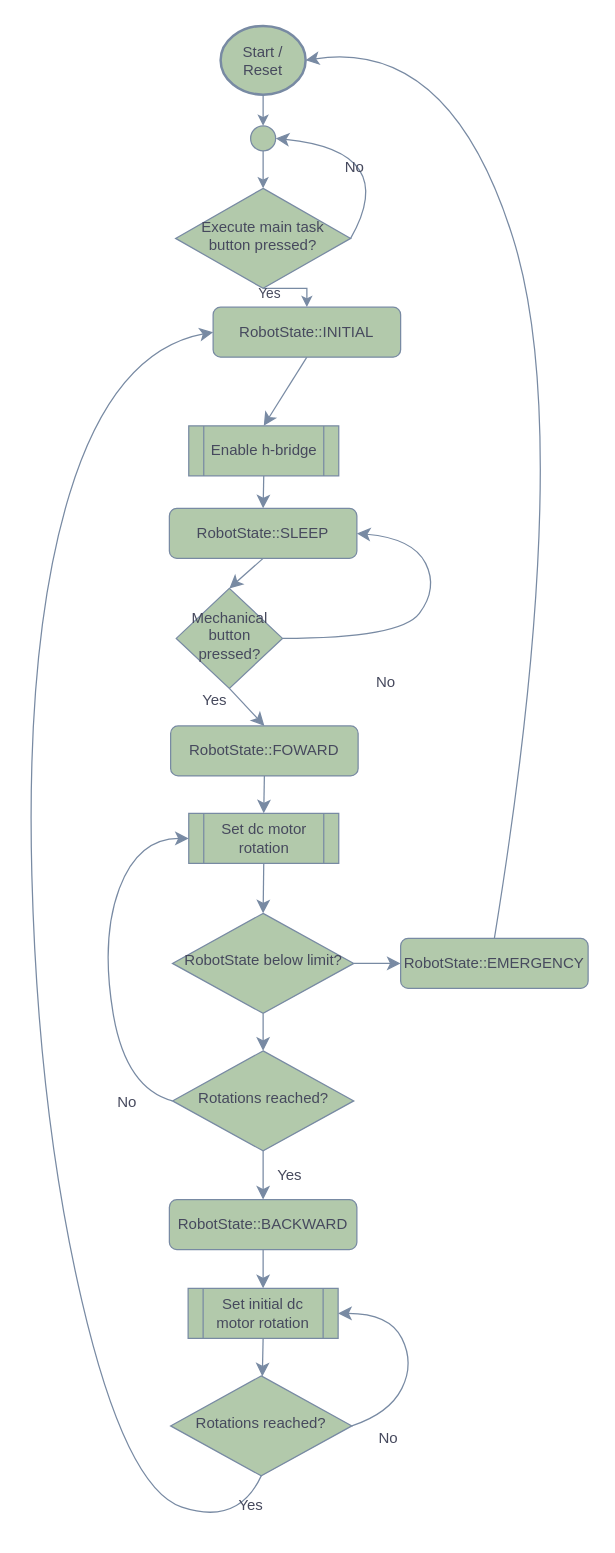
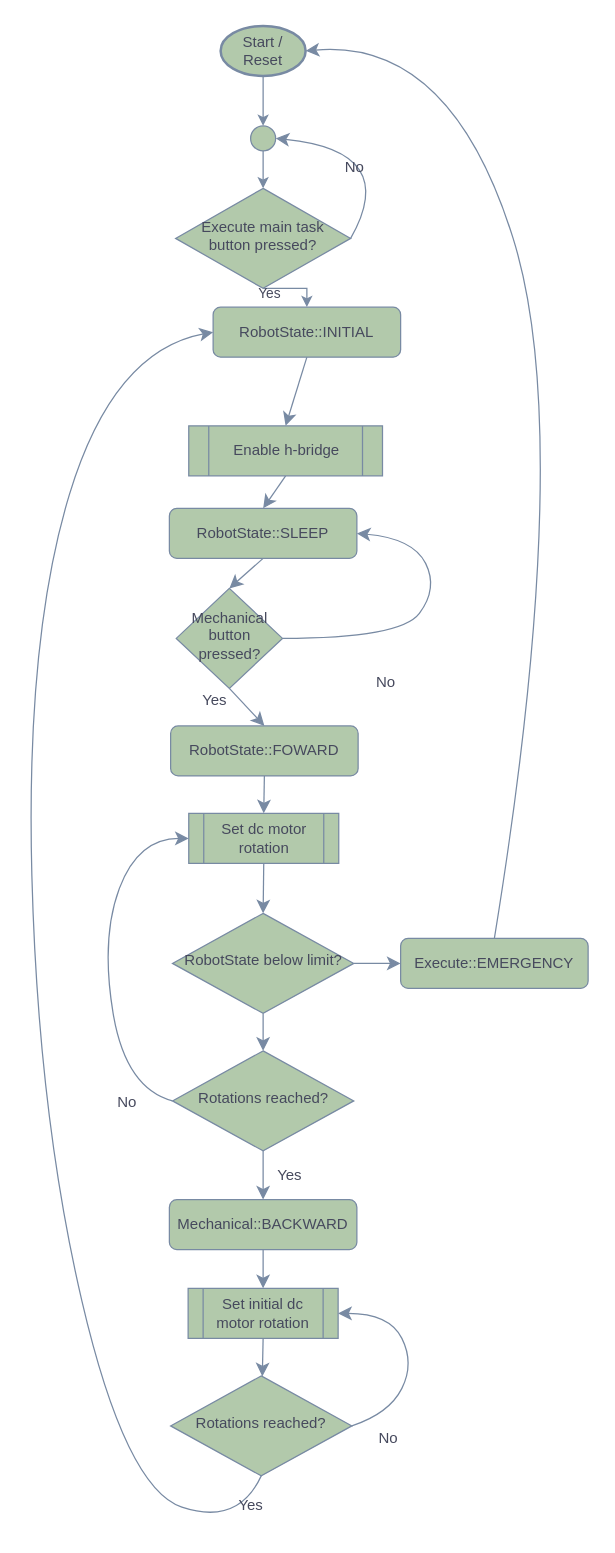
  <mxCell id="0" />
  <mxCell id="1" parent="0" />
  <mxCell id="2" style="edgeStyle=none;curved=1;rounded=0;orthogonalLoop=1;jettySize=auto;html=1;exitX=0.5;exitY=1;exitDx=0;exitDy=0;entryX=0.5;entryY=0;entryDx=0;entryDy=0;fontSize=12;startSize=8;endSize=8;labelBackgroundColor=none;strokeColor=#788AA3;fontColor=default;" edge="1" parent="1" source="3" target="5"><mxGeometry relative="1" as="geometry" /></mxCell>
  <mxCell id="3" value="RobotState::INITIAL" style="rounded=1;whiteSpace=wrap;html=1;fontSize=12;glass=0;strokeWidth=1;shadow=0;labelBackgroundColor=none;fillColor=#B2C9AB;strokeColor=#788AA3;fontColor=#46495D;" parent="1" vertex="1"><mxGeometry x="170" y="245" width="150" height="40" as="geometry" /></mxCell>
  <mxCell id="4" style="edgeStyle=none;curved=1;rounded=0;orthogonalLoop=1;jettySize=auto;html=1;exitX=0.5;exitY=1;exitDx=0;exitDy=0;entryX=0.5;entryY=0;entryDx=0;entryDy=0;strokeColor=#788AA3;fontSize=12;fontColor=default;startSize=8;endSize=8;fillColor=#B2C9AB;labelBackgroundColor=none;" edge="1" parent="1" source="5" target="16"><mxGeometry relative="1" as="geometry" /></mxCell>
- <mxCell id="5" value="Enable h-bridge" style="shape=process;whiteSpace=wrap;html=1;backgroundOutline=1;labelBackgroundColor=none;fillColor=#B2C9AB;strokeColor=#788AA3;fontColor=#46495D;" parent="1" vertex="1"><mxGeometry x="150.5" y="340" width="120" height="40" as="geometry" /></mxCell>
+ <mxCell id="5" value="Enable h-bridge" style="shape=process;whiteSpace=wrap;html=1;backgroundOutline=1;labelBackgroundColor=none;fillColor=#B2C9AB;strokeColor=#788AA3;fontColor=#46495D;" parent="1" vertex="1"><mxGeometry x="150.5" y="340" width="155" height="40" as="geometry" /></mxCell>
  <mxCell id="6" style="edgeStyle=orthogonalEdgeStyle;rounded=0;orthogonalLoop=1;jettySize=auto;html=1;exitX=0.5;exitY=1;exitDx=0;exitDy=0;exitPerimeter=0;entryX=0.5;entryY=0;entryDx=0;entryDy=0;labelBackgroundColor=none;strokeColor=#788AA3;fontColor=default;" parent="1" source="7" target="14" edge="1"><mxGeometry relative="1" as="geometry" /></mxCell>
- <mxCell id="7" value="Start / Reset" style="strokeWidth=2;html=1;shape=mxgraph.flowchart.start_1;whiteSpace=wrap;labelBackgroundColor=none;fillColor=#B2C9AB;strokeColor=#788AA3;fontColor=#46495D;" parent="1" vertex="1"><mxGeometry x="176" y="20" width="68" height="55" as="geometry" /></mxCell>
+ <mxCell id="7" value="Start / Reset" style="strokeWidth=2;html=1;shape=mxgraph.flowchart.start_1;whiteSpace=wrap;labelBackgroundColor=none;fillColor=#B2C9AB;strokeColor=#788AA3;fontColor=#46495D;" parent="1" vertex="1"><mxGeometry x="176" y="20" width="68" height="40" as="geometry" /></mxCell>
  <mxCell id="8" style="edgeStyle=orthogonalEdgeStyle;rounded=0;orthogonalLoop=1;jettySize=auto;html=1;exitX=0.5;exitY=1;exitDx=0;exitDy=0;entryX=0.5;entryY=0;entryDx=0;entryDy=0;labelBackgroundColor=none;strokeColor=#788AA3;fontColor=default;" parent="1" source="12" target="3" edge="1"><mxGeometry relative="1" as="geometry" /></mxCell>
  <mxCell id="9" value="Yes" style="edgeLabel;html=1;align=center;verticalAlign=middle;resizable=0;points=[];labelBackgroundColor=none;fontColor=#46495D;" parent="8" vertex="1" connectable="0"><mxGeometry x="-0.15" y="-3" relative="1" as="geometry"><mxPoint x="-17" as="offset" /></mxGeometry></mxCell>
  <mxCell id="10" style="edgeStyle=none;curved=1;rounded=0;orthogonalLoop=1;jettySize=auto;html=1;exitX=1;exitY=0.5;exitDx=0;exitDy=0;entryX=1;entryY=0.5;entryDx=0;entryDy=0;strokeColor=#788AA3;fontSize=12;fontColor=default;startSize=8;endSize=8;fillColor=#B2C9AB;labelBackgroundColor=none;" edge="1" parent="1" source="12" target="14"><mxGeometry relative="1" as="geometry"><Array as="points"><mxPoint x="320" y="120" /></Array></mxGeometry></mxCell>
  <mxCell id="11" value="No" style="edgeLabel;html=1;align=center;verticalAlign=middle;resizable=0;points=[];;fontSize=12;strokeColor=#788AA3;fontColor=#46495D;fillColor=#B2C9AB;labelBackgroundColor=none;" vertex="1" connectable="0" parent="10"><mxGeometry x="0.289" y="16" relative="1" as="geometry"><mxPoint as="offset" /></mxGeometry></mxCell>
  <mxCell id="12" value="Execute main task button pressed?" style="rhombus;whiteSpace=wrap;html=1;shadow=0;fontFamily=Helvetica;fontSize=12;align=center;strokeWidth=1;spacing=6;spacingTop=-4;labelBackgroundColor=none;fillColor=#B2C9AB;strokeColor=#788AA3;fontColor=#46495D;" parent="1" vertex="1"><mxGeometry x="140" y="150" width="140" height="80" as="geometry" /></mxCell>
  <mxCell id="13" style="edgeStyle=orthogonalEdgeStyle;rounded=0;orthogonalLoop=1;jettySize=auto;html=1;exitX=0.5;exitY=1;exitDx=0;exitDy=0;entryX=0.5;entryY=0;entryDx=0;entryDy=0;labelBackgroundColor=none;strokeColor=#788AA3;fontColor=default;" parent="1" source="14" target="12" edge="1"><mxGeometry relative="1" as="geometry" /></mxCell>
  <mxCell id="14" value="" style="ellipse;whiteSpace=wrap;html=1;aspect=fixed;labelBackgroundColor=none;fillColor=#B2C9AB;strokeColor=#788AA3;fontColor=#46495D;" parent="1" vertex="1"><mxGeometry x="200" y="100" width="20" height="20" as="geometry" /></mxCell>
  <mxCell id="15" style="edgeStyle=none;curved=1;rounded=0;orthogonalLoop=1;jettySize=auto;html=1;exitX=0.5;exitY=1;exitDx=0;exitDy=0;entryX=0.5;entryY=0;entryDx=0;entryDy=0;strokeColor=#788AA3;fontSize=12;fontColor=default;startSize=8;endSize=8;fillColor=#B2C9AB;labelBackgroundColor=none;" edge="1" parent="1" source="16" target="21"><mxGeometry relative="1" as="geometry" /></mxCell>
  <mxCell id="16" value="RobotState::SLEEP" style="rounded=1;whiteSpace=wrap;html=1;fontSize=12;glass=0;strokeWidth=1;shadow=0;labelBackgroundColor=none;fillColor=#B2C9AB;strokeColor=#788AA3;fontColor=#46495D;" vertex="1" parent="1"><mxGeometry x="135" y="406" width="150" height="40" as="geometry" /></mxCell>
  <mxCell id="17" style="edgeStyle=none;curved=1;rounded=0;orthogonalLoop=1;jettySize=auto;html=1;exitX=0.5;exitY=1;exitDx=0;exitDy=0;entryX=0.5;entryY=0;entryDx=0;entryDy=0;strokeColor=#788AA3;fontSize=12;fontColor=default;startSize=8;endSize=8;fillColor=#B2C9AB;labelBackgroundColor=none;" edge="1" parent="1" source="21" target="23"><mxGeometry relative="1" as="geometry" /></mxCell>
  <mxCell id="18" value="Yes" style="edgeLabel;html=1;align=center;verticalAlign=middle;resizable=0;points=[];;fontSize=12;strokeColor=#788AA3;fontColor=#46495D;fillColor=#B2C9AB;labelBackgroundColor=none;" vertex="1" connectable="0" parent="17"><mxGeometry x="-0.366" relative="1" as="geometry"><mxPoint x="-21" as="offset" /></mxGeometry></mxCell>
  <mxCell id="19" style="edgeStyle=none;curved=1;rounded=0;orthogonalLoop=1;jettySize=auto;html=1;exitX=1;exitY=0.5;exitDx=0;exitDy=0;entryX=1;entryY=0.5;entryDx=0;entryDy=0;strokeColor=#788AA3;fontSize=12;fontColor=default;startSize=8;endSize=8;fillColor=#B2C9AB;labelBackgroundColor=none;" edge="1" parent="1" source="21" target="16"><mxGeometry relative="1" as="geometry"><Array as="points"><mxPoint x="320" y="510" /><mxPoint x="350" y="470" /><mxPoint x="330" y="430" /></Array></mxGeometry></mxCell>
  <mxCell id="20" value="No" style="edgeLabel;html=1;align=center;verticalAlign=middle;resizable=0;points=[];;fontSize=12;strokeColor=#788AA3;fontColor=#46495D;fillColor=#B2C9AB;labelBackgroundColor=none;" vertex="1" connectable="0" parent="19"><mxGeometry x="0.397" y="17" relative="1" as="geometry"><mxPoint x="-19" y="84" as="offset" /></mxGeometry></mxCell>
  <mxCell id="21" value="Mechanical button pressed?" style="rhombus;whiteSpace=wrap;html=1;shadow=0;fontFamily=Helvetica;fontSize=12;align=center;strokeWidth=1;spacing=6;spacingTop=-4;labelBackgroundColor=none;fillColor=#B2C9AB;strokeColor=#788AA3;fontColor=#46495D;" vertex="1" parent="1"><mxGeometry x="140.5" y="470" width="85" height="80" as="geometry" /></mxCell>
  <mxCell id="22" style="edgeStyle=none;curved=1;rounded=0;orthogonalLoop=1;jettySize=auto;html=1;exitX=0.5;exitY=1;exitDx=0;exitDy=0;entryX=0.5;entryY=0;entryDx=0;entryDy=0;strokeColor=#788AA3;fontSize=12;fontColor=default;startSize=8;endSize=8;fillColor=#B2C9AB;labelBackgroundColor=none;" edge="1" parent="1" source="23" target="25"><mxGeometry relative="1" as="geometry" /></mxCell>
  <mxCell id="23" value="RobotState::FOWARD" style="rounded=1;whiteSpace=wrap;html=1;fontSize=12;glass=0;strokeWidth=1;shadow=0;labelBackgroundColor=none;fillColor=#B2C9AB;strokeColor=#788AA3;fontColor=#46495D;" vertex="1" parent="1"><mxGeometry x="136" y="580" width="150" height="40" as="geometry" /></mxCell>
  <mxCell id="24" style="edgeStyle=none;curved=1;rounded=0;orthogonalLoop=1;jettySize=auto;html=1;exitX=0.5;exitY=1;exitDx=0;exitDy=0;entryX=0.5;entryY=0;entryDx=0;entryDy=0;strokeColor=#788AA3;fontSize=12;fontColor=default;startSize=8;endSize=8;fillColor=#B2C9AB;labelBackgroundColor=none;" edge="1" parent="1" source="25" target="28"><mxGeometry relative="1" as="geometry" /></mxCell>
  <mxCell id="25" value="Set dc motor rotation" style="shape=process;whiteSpace=wrap;html=1;backgroundOutline=1;labelBackgroundColor=none;fillColor=#B2C9AB;strokeColor=#788AA3;fontColor=#46495D;" vertex="1" parent="1"><mxGeometry x="150.5" y="650" width="120" height="40" as="geometry" /></mxCell>
  <mxCell id="26" style="edgeStyle=none;curved=1;rounded=0;orthogonalLoop=1;jettySize=auto;html=1;exitX=0.5;exitY=1;exitDx=0;exitDy=0;entryX=0.5;entryY=0;entryDx=0;entryDy=0;strokeColor=#788AA3;fontSize=12;fontColor=default;startSize=8;endSize=8;fillColor=#B2C9AB;labelBackgroundColor=none;" edge="1" parent="1" source="28" target="33"><mxGeometry relative="1" as="geometry" /></mxCell>
  <mxCell id="27" style="edgeStyle=none;curved=1;rounded=0;orthogonalLoop=1;jettySize=auto;html=1;exitX=1;exitY=0.5;exitDx=0;exitDy=0;entryX=0;entryY=0.5;entryDx=0;entryDy=0;strokeColor=#788AA3;fontSize=12;fontColor=default;startSize=8;endSize=8;fillColor=#B2C9AB;labelBackgroundColor=none;" edge="1" parent="1" source="28" target="35"><mxGeometry relative="1" as="geometry" /></mxCell>
  <mxCell id="28" value="RobotState below limit?" style="rhombus;whiteSpace=wrap;html=1;shadow=0;fontFamily=Helvetica;fontSize=12;align=center;strokeWidth=1;spacing=6;spacingTop=-4;labelBackgroundColor=none;fillColor=#B2C9AB;strokeColor=#788AA3;fontColor=#46495D;" vertex="1" parent="1"><mxGeometry x="137.5" y="730" width="145" height="80" as="geometry" /></mxCell>
  <mxCell id="29" style="edgeStyle=none;curved=1;rounded=0;orthogonalLoop=1;jettySize=auto;html=1;exitX=0;exitY=0.5;exitDx=0;exitDy=0;entryX=0;entryY=0.5;entryDx=0;entryDy=0;strokeColor=#788AA3;fontSize=12;fontColor=default;startSize=8;endSize=8;fillColor=#B2C9AB;labelBackgroundColor=none;" edge="1" parent="1" source="33" target="25"><mxGeometry relative="1" as="geometry"><Array as="points"><mxPoint x="100" y="870" /><mxPoint x="80" y="750" /><mxPoint x="110" y="670" /></Array></mxGeometry></mxCell>
  <mxCell id="30" value="No" style="edgeLabel;html=1;align=center;verticalAlign=middle;resizable=0;points=[];;fontSize=12;strokeColor=#788AA3;fontColor=#46495D;fillColor=#B2C9AB;labelBackgroundColor=none;" vertex="1" connectable="0" parent="29"><mxGeometry x="-0.42" y="-16" relative="1" as="geometry"><mxPoint x="-8" y="57" as="offset" /></mxGeometry></mxCell>
  <mxCell id="31" style="edgeStyle=none;curved=1;rounded=0;orthogonalLoop=1;jettySize=auto;html=1;exitX=0.5;exitY=1;exitDx=0;exitDy=0;entryX=0.5;entryY=0;entryDx=0;entryDy=0;strokeColor=#788AA3;fontSize=12;fontColor=default;startSize=8;endSize=8;fillColor=#B2C9AB;labelBackgroundColor=none;" edge="1" parent="1" source="33" target="44"><mxGeometry relative="1" as="geometry" /></mxCell>
  <mxCell id="32" value="Yes" style="edgeLabel;html=1;align=center;verticalAlign=middle;resizable=0;points=[];;fontSize=12;strokeColor=#788AA3;fontColor=#46495D;fillColor=#B2C9AB;labelBackgroundColor=none;" vertex="1" connectable="0" parent="31"><mxGeometry x="-0.043" relative="1" as="geometry"><mxPoint x="20" as="offset" /></mxGeometry></mxCell>
  <mxCell id="33" value="Rotations reached?" style="rhombus;whiteSpace=wrap;html=1;shadow=0;fontFamily=Helvetica;fontSize=12;align=center;strokeWidth=1;spacing=6;spacingTop=-4;labelBackgroundColor=none;fillColor=#B2C9AB;strokeColor=#788AA3;fontColor=#46495D;" vertex="1" parent="1"><mxGeometry x="137.5" y="840" width="145" height="80" as="geometry" /></mxCell>
  <mxCell id="34" style="edgeStyle=none;curved=1;rounded=0;orthogonalLoop=1;jettySize=auto;html=1;exitX=0.5;exitY=0;exitDx=0;exitDy=0;strokeColor=#788AA3;fontSize=12;fontColor=default;startSize=8;endSize=8;fillColor=#B2C9AB;entryX=1;entryY=0.5;entryDx=0;entryDy=0;entryPerimeter=0;labelBackgroundColor=none;" edge="1" parent="1" source="35" target="7"><mxGeometry relative="1" as="geometry"><mxPoint x="530" y="770.333" as="targetPoint" /><Array as="points"><mxPoint x="460" y="350" /><mxPoint x="360" y="30" /></Array></mxGeometry></mxCell>
- <mxCell id="35" value="RobotState::EMERGENCY" style="rounded=1;whiteSpace=wrap;html=1;fontSize=12;glass=0;strokeWidth=1;shadow=0;labelBackgroundColor=none;fillColor=#B2C9AB;strokeColor=#788AA3;fontColor=#46495D;" vertex="1" parent="1"><mxGeometry x="320" y="750" width="150" height="40" as="geometry" /></mxCell>
+ <mxCell id="35" value="Execute::EMERGENCY" style="rounded=1;whiteSpace=wrap;html=1;fontSize=12;glass=0;strokeWidth=1;shadow=0;labelBackgroundColor=none;fillColor=#B2C9AB;strokeColor=#788AA3;fontColor=#46495D;" vertex="1" parent="1"><mxGeometry x="320" y="750" width="150" height="40" as="geometry" /></mxCell>
  <mxCell id="36" style="edgeStyle=none;curved=1;rounded=0;orthogonalLoop=1;jettySize=auto;html=1;exitX=0.5;exitY=1;exitDx=0;exitDy=0;strokeColor=#788AA3;fontSize=12;fontColor=default;startSize=8;endSize=8;fillColor=#B2C9AB;labelBackgroundColor=none;" edge="1" parent="1" source="37" target="42"><mxGeometry relative="1" as="geometry" /></mxCell>
  <mxCell id="37" value="Set initial dc motor rotation" style="shape=process;whiteSpace=wrap;html=1;backgroundOutline=1;labelBackgroundColor=none;fillColor=#B2C9AB;strokeColor=#788AA3;fontColor=#46495D;" vertex="1" parent="1"><mxGeometry x="150" y="1030" width="120" height="40" as="geometry" /></mxCell>
  <mxCell id="38" style="edgeStyle=none;curved=1;rounded=0;orthogonalLoop=1;jettySize=auto;html=1;exitX=1;exitY=0.5;exitDx=0;exitDy=0;entryX=1;entryY=0.5;entryDx=0;entryDy=0;strokeColor=#788AA3;fontSize=12;fontColor=default;startSize=8;endSize=8;fillColor=#B2C9AB;labelBackgroundColor=none;" edge="1" parent="1" source="42" target="37"><mxGeometry relative="1" as="geometry"><Array as="points"><mxPoint x="311" y="1130" /><mxPoint x="331" y="1090" /><mxPoint x="311" y="1050" /></Array></mxGeometry></mxCell>
  <mxCell id="39" value="No" style="edgeLabel;html=1;align=center;verticalAlign=middle;resizable=0;points=[];;fontSize=12;strokeColor=#788AA3;fontColor=#46495D;fillColor=#B2C9AB;labelBackgroundColor=none;" vertex="1" connectable="0" parent="38"><mxGeometry x="-0.153" y="11" relative="1" as="geometry"><mxPoint x="-8" y="58" as="offset" /></mxGeometry></mxCell>
  <mxCell id="40" style="edgeStyle=none;curved=1;rounded=0;orthogonalLoop=1;jettySize=auto;html=1;exitX=0.5;exitY=1;exitDx=0;exitDy=0;entryX=0;entryY=0.5;entryDx=0;entryDy=0;strokeColor=#788AA3;fontSize=12;fontColor=default;startSize=8;endSize=8;fillColor=#B2C9AB;labelBackgroundColor=none;" edge="1" parent="1" source="42" target="3"><mxGeometry relative="1" as="geometry"><Array as="points"><mxPoint x="190" y="1220" /><mxPoint x="100" y="1190" /><mxPoint x="30" y="890" /><mxPoint x="20" y="510" /><mxPoint x="90" y="280" /></Array></mxGeometry></mxCell>
  <mxCell id="41" value="Yes" style="edgeLabel;html=1;align=center;verticalAlign=middle;resizable=0;points=[];;fontSize=12;strokeColor=#788AA3;fontColor=#46495D;fillColor=#B2C9AB;labelBackgroundColor=none;" vertex="1" connectable="0" parent="40"><mxGeometry x="0.207" y="-105" relative="1" as="geometry"><mxPoint x="71" y="562" as="offset" /></mxGeometry></mxCell>
  <mxCell id="42" value="Rotations reached?" style="rhombus;whiteSpace=wrap;html=1;shadow=0;fontFamily=Helvetica;fontSize=12;align=center;strokeWidth=1;spacing=6;spacingTop=-4;labelBackgroundColor=none;fillColor=#B2C9AB;strokeColor=#788AA3;fontColor=#46495D;" vertex="1" parent="1"><mxGeometry x="136" y="1100" width="145" height="80" as="geometry" /></mxCell>
  <mxCell id="43" style="edgeStyle=none;curved=1;rounded=0;orthogonalLoop=1;jettySize=auto;html=1;exitX=0.5;exitY=1;exitDx=0;exitDy=0;entryX=0.5;entryY=0;entryDx=0;entryDy=0;strokeColor=#788AA3;fontSize=12;fontColor=default;startSize=8;endSize=8;fillColor=#B2C9AB;labelBackgroundColor=none;" edge="1" parent="1" source="44" target="37"><mxGeometry relative="1" as="geometry" /></mxCell>
- <mxCell id="44" value="RobotState::BACKWARD" style="rounded=1;whiteSpace=wrap;html=1;fontSize=12;glass=0;strokeWidth=1;shadow=0;labelBackgroundColor=none;fillColor=#B2C9AB;strokeColor=#788AA3;fontColor=#46495D;" vertex="1" parent="1"><mxGeometry x="135" y="959" width="150" height="40" as="geometry" /></mxCell>
+ <mxCell id="44" value="Mechanical::BACKWARD" style="rounded=1;whiteSpace=wrap;html=1;fontSize=12;glass=0;strokeWidth=1;shadow=0;labelBackgroundColor=none;fillColor=#B2C9AB;strokeColor=#788AA3;fontColor=#46495D;" vertex="1" parent="1"><mxGeometry x="135" y="959" width="150" height="40" as="geometry" /></mxCell>
